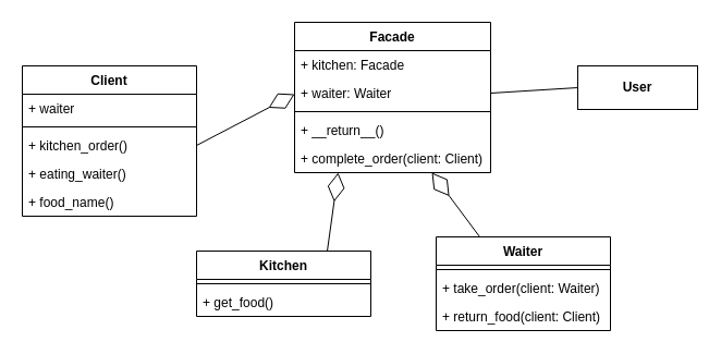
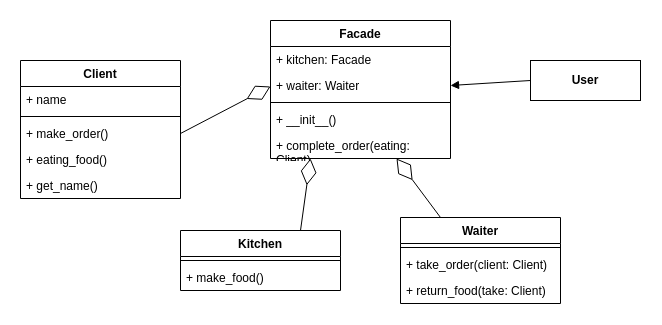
  <mxCell id="0" />
  <mxCell id="1" parent="0" />
  <mxCell id="2" value="Facade" style="swimlane;fontStyle=1;align=center;verticalAlign=top;childLayout=stackLayout;horizontal=1;startSize=26;horizontalStack=0;resizeParent=1;resizeParentMax=0;resizeLast=0;collapsible=1;marginBottom=0;whiteSpace=wrap;html=1;" parent="1" vertex="1"><mxGeometry x="270" y="20" width="180" height="138" as="geometry" /></mxCell>
  <mxCell id="3" value="+ kitchen: Facade" style="text;strokeColor=none;fillColor=none;align=left;verticalAlign=top;spacingLeft=4;spacingRight=4;overflow=hidden;rotatable=0;points=[[0,0.5],[1,0.5]];portConstraint=eastwest;whiteSpace=wrap;html=1;" parent="2" vertex="1"><mxGeometry y="26" width="180" height="26" as="geometry" /></mxCell>
  <mxCell id="4" value="+ waiter: Waiter" style="text;strokeColor=none;fillColor=none;align=left;verticalAlign=top;spacingLeft=4;spacingRight=4;overflow=hidden;rotatable=0;points=[[0,0.5],[1,0.5]];portConstraint=eastwest;whiteSpace=wrap;html=1;" parent="2" vertex="1"><mxGeometry y="52" width="180" height="26" as="geometry" /></mxCell>
  <mxCell id="5" value="" style="line;strokeWidth=1;fillColor=none;align=left;verticalAlign=middle;spacingTop=-1;spacingLeft=3;spacingRight=3;rotatable=0;labelPosition=right;points=[];portConstraint=eastwest;strokeColor=inherit;" parent="2" vertex="1"><mxGeometry y="78" width="180" height="8" as="geometry" /></mxCell>
- <mxCell id="6" value="+ __return__()" style="text;strokeColor=none;fillColor=none;align=left;verticalAlign=top;spacingLeft=4;spacingRight=4;overflow=hidden;rotatable=0;points=[[0,0.5],[1,0.5]];portConstraint=eastwest;whiteSpace=wrap;html=1;" parent="2" vertex="1"><mxGeometry y="86" width="180" height="26" as="geometry" /></mxCell>
- <mxCell id="7" value="+ complete_order(client: Client)" style="text;strokeColor=none;fillColor=none;align=left;verticalAlign=top;spacingLeft=4;spacingRight=4;overflow=hidden;rotatable=0;points=[[0,0.5],[1,0.5]];portConstraint=eastwest;whiteSpace=wrap;html=1;" parent="2" vertex="1"><mxGeometry y="112" width="180" height="26" as="geometry" /></mxCell>
+ <mxCell id="6" value="+ __init__()" style="text;strokeColor=none;fillColor=none;align=left;verticalAlign=top;spacingLeft=4;spacingRight=4;overflow=hidden;rotatable=0;points=[[0,0.5],[1,0.5]];portConstraint=eastwest;whiteSpace=wrap;html=1;" parent="2" vertex="1"><mxGeometry y="86" width="180" height="26" as="geometry" /></mxCell>
+ <mxCell id="7" value="+ complete_order(eating: Client)" style="text;strokeColor=none;fillColor=none;align=left;verticalAlign=top;spacingLeft=4;spacingRight=4;overflow=hidden;rotatable=0;points=[[0,0.5],[1,0.5]];portConstraint=eastwest;whiteSpace=wrap;html=1;" parent="2" vertex="1"><mxGeometry y="112" width="180" height="26" as="geometry" /></mxCell>
  <mxCell id="8" value="Client" style="swimlane;fontStyle=1;align=center;verticalAlign=top;childLayout=stackLayout;horizontal=1;startSize=26;horizontalStack=0;resizeParent=1;resizeParentMax=0;resizeLast=0;collapsible=1;marginBottom=0;whiteSpace=wrap;html=1;" parent="1" vertex="1"><mxGeometry x="20" y="60" width="160" height="138" as="geometry" /></mxCell>
- <mxCell id="9" value="+ waiter" style="text;strokeColor=none;fillColor=none;align=left;verticalAlign=top;spacingLeft=4;spacingRight=4;overflow=hidden;rotatable=0;points=[[0,0.5],[1,0.5]];portConstraint=eastwest;whiteSpace=wrap;html=1;" parent="8" vertex="1"><mxGeometry y="26" width="160" height="26" as="geometry" /></mxCell>
+ <mxCell id="9" value="+ name" style="text;strokeColor=none;fillColor=none;align=left;verticalAlign=top;spacingLeft=4;spacingRight=4;overflow=hidden;rotatable=0;points=[[0,0.5],[1,0.5]];portConstraint=eastwest;whiteSpace=wrap;html=1;" parent="8" vertex="1"><mxGeometry y="26" width="160" height="26" as="geometry" /></mxCell>
  <mxCell id="10" value="" style="line;strokeWidth=1;fillColor=none;align=left;verticalAlign=middle;spacingTop=-1;spacingLeft=3;spacingRight=3;rotatable=0;labelPosition=right;points=[];portConstraint=eastwest;strokeColor=inherit;" parent="8" vertex="1"><mxGeometry y="52" width="160" height="8" as="geometry" /></mxCell>
- <mxCell id="11" value="+ kitchen_order()" style="text;strokeColor=none;fillColor=none;align=left;verticalAlign=top;spacingLeft=4;spacingRight=4;overflow=hidden;rotatable=0;points=[[0,0.5],[1,0.5]];portConstraint=eastwest;whiteSpace=wrap;html=1;" parent="8" vertex="1"><mxGeometry y="60" width="160" height="26" as="geometry" /></mxCell>
- <mxCell id="12" value="+ eating_waiter()" style="text;strokeColor=none;fillColor=none;align=left;verticalAlign=top;spacingLeft=4;spacingRight=4;overflow=hidden;rotatable=0;points=[[0,0.5],[1,0.5]];portConstraint=eastwest;whiteSpace=wrap;html=1;" parent="8" vertex="1"><mxGeometry y="86" width="160" height="26" as="geometry" /></mxCell>
- <mxCell id="13" value="+ food_name()" style="text;strokeColor=none;fillColor=none;align=left;verticalAlign=top;spacingLeft=4;spacingRight=4;overflow=hidden;rotatable=0;points=[[0,0.5],[1,0.5]];portConstraint=eastwest;whiteSpace=wrap;html=1;" parent="8" vertex="1"><mxGeometry y="112" width="160" height="26" as="geometry" /></mxCell>
+ <mxCell id="11" value="+ make_order()" style="text;strokeColor=none;fillColor=none;align=left;verticalAlign=top;spacingLeft=4;spacingRight=4;overflow=hidden;rotatable=0;points=[[0,0.5],[1,0.5]];portConstraint=eastwest;whiteSpace=wrap;html=1;" parent="8" vertex="1"><mxGeometry y="60" width="160" height="26" as="geometry" /></mxCell>
+ <mxCell id="12" value="+ eating_food()" style="text;strokeColor=none;fillColor=none;align=left;verticalAlign=top;spacingLeft=4;spacingRight=4;overflow=hidden;rotatable=0;points=[[0,0.5],[1,0.5]];portConstraint=eastwest;whiteSpace=wrap;html=1;" parent="8" vertex="1"><mxGeometry y="86" width="160" height="26" as="geometry" /></mxCell>
+ <mxCell id="13" value="+ get_name()" style="text;strokeColor=none;fillColor=none;align=left;verticalAlign=top;spacingLeft=4;spacingRight=4;overflow=hidden;rotatable=0;points=[[0,0.5],[1,0.5]];portConstraint=eastwest;whiteSpace=wrap;html=1;" parent="8" vertex="1"><mxGeometry y="112" width="160" height="26" as="geometry" /></mxCell>
  <mxCell id="14" value="Kitchen" style="swimlane;fontStyle=1;align=center;verticalAlign=top;childLayout=stackLayout;horizontal=1;startSize=26;horizontalStack=0;resizeParent=1;resizeParentMax=0;resizeLast=0;collapsible=1;marginBottom=0;whiteSpace=wrap;html=1;" parent="1" vertex="1"><mxGeometry x="180" y="230" width="160" height="60" as="geometry" /></mxCell>
  <mxCell id="15" value="" style="line;strokeWidth=1;fillColor=none;align=left;verticalAlign=middle;spacingTop=-1;spacingLeft=3;spacingRight=3;rotatable=0;labelPosition=right;points=[];portConstraint=eastwest;strokeColor=inherit;" parent="14" vertex="1"><mxGeometry y="26" width="160" height="8" as="geometry" /></mxCell>
- <mxCell id="16" value="+ get_food()" style="text;strokeColor=none;fillColor=none;align=left;verticalAlign=top;spacingLeft=4;spacingRight=4;overflow=hidden;rotatable=0;points=[[0,0.5],[1,0.5]];portConstraint=eastwest;whiteSpace=wrap;html=1;" parent="14" vertex="1"><mxGeometry y="34" width="160" height="26" as="geometry" /></mxCell>
+ <mxCell id="16" value="+ make_food()" style="text;strokeColor=none;fillColor=none;align=left;verticalAlign=top;spacingLeft=4;spacingRight=4;overflow=hidden;rotatable=0;points=[[0,0.5],[1,0.5]];portConstraint=eastwest;whiteSpace=wrap;html=1;" parent="14" vertex="1"><mxGeometry y="34" width="160" height="26" as="geometry" /></mxCell>
  <mxCell id="17" value="Waiter" style="swimlane;fontStyle=1;align=center;verticalAlign=top;childLayout=stackLayout;horizontal=1;startSize=26;horizontalStack=0;resizeParent=1;resizeParentMax=0;resizeLast=0;collapsible=1;marginBottom=0;whiteSpace=wrap;html=1;" parent="1" vertex="1"><mxGeometry x="400" y="217" width="160" height="86" as="geometry" /></mxCell>
  <mxCell id="18" value="" style="line;strokeWidth=1;fillColor=none;align=left;verticalAlign=middle;spacingTop=-1;spacingLeft=3;spacingRight=3;rotatable=0;labelPosition=right;points=[];portConstraint=eastwest;strokeColor=inherit;" parent="17" vertex="1"><mxGeometry y="26" width="160" height="8" as="geometry" /></mxCell>
- <mxCell id="19" value="+ take_order(client: Waiter)" style="text;strokeColor=none;fillColor=none;align=left;verticalAlign=top;spacingLeft=4;spacingRight=4;overflow=hidden;rotatable=0;points=[[0,0.5],[1,0.5]];portConstraint=eastwest;whiteSpace=wrap;html=1;" parent="17" vertex="1"><mxGeometry y="34" width="160" height="26" as="geometry" /></mxCell>
- <mxCell id="20" value="+ return_food(client: Client)" style="text;strokeColor=none;fillColor=none;align=left;verticalAlign=top;spacingLeft=4;spacingRight=4;overflow=hidden;rotatable=0;points=[[0,0.5],[1,0.5]];portConstraint=eastwest;whiteSpace=wrap;html=1;" parent="17" vertex="1"><mxGeometry y="60" width="160" height="26" as="geometry" /></mxCell>
+ <mxCell id="19" value="+ take_order(client: Client)" style="text;strokeColor=none;fillColor=none;align=left;verticalAlign=top;spacingLeft=4;spacingRight=4;overflow=hidden;rotatable=0;points=[[0,0.5],[1,0.5]];portConstraint=eastwest;whiteSpace=wrap;html=1;" parent="17" vertex="1"><mxGeometry y="34" width="160" height="26" as="geometry" /></mxCell>
+ <mxCell id="20" value="+ return_food(take: Client)" style="text;strokeColor=none;fillColor=none;align=left;verticalAlign=top;spacingLeft=4;spacingRight=4;overflow=hidden;rotatable=0;points=[[0,0.5],[1,0.5]];portConstraint=eastwest;whiteSpace=wrap;html=1;" parent="17" vertex="1"><mxGeometry y="60" width="160" height="26" as="geometry" /></mxCell>
  <mxCell id="21" value="" style="endArrow=diamondThin;endFill=0;endSize=24;html=1;rounded=0;entryX=0.75;entryY=0;entryDx=0;entryDy=0;exitX=0.75;exitY=0;exitDx=0;exitDy=0;" parent="1" source="14" edge="1"><mxGeometry width="160" relative="1" as="geometry"><mxPoint x="320" y="228.86" as="sourcePoint" /><mxPoint x="310" y="158" as="targetPoint" /></mxGeometry></mxCell>
  <mxCell id="22" value="" style="endArrow=diamondThin;endFill=0;endSize=24;html=1;rounded=0;entryX=0.75;entryY=0;entryDx=0;entryDy=0;exitX=0.25;exitY=0;exitDx=0;exitDy=0;" parent="1" source="17" edge="1"><mxGeometry width="160" relative="1" as="geometry"><mxPoint x="370" y="230" as="sourcePoint" /><mxPoint x="396" y="158" as="targetPoint" /></mxGeometry></mxCell>
  <mxCell id="23" value="" style="endArrow=diamondThin;endFill=0;endSize=24;html=1;rounded=0;entryX=0.75;entryY=0;entryDx=0;entryDy=0;exitX=1;exitY=0.5;exitDx=0;exitDy=0;" parent="1" source="11" edge="1"><mxGeometry width="160" relative="1" as="geometry"><mxPoint x="244" y="158" as="sourcePoint" /><mxPoint x="270" y="86" as="targetPoint" /></mxGeometry></mxCell>
  <mxCell id="24" value="&lt;b&gt;User&lt;/b&gt;" style="html=1;whiteSpace=wrap;" parent="1" vertex="1"><mxGeometry x="530" y="60" width="110" height="40" as="geometry" /></mxCell>
- <mxCell id="25" value="" style="html=1;verticalAlign=bottom;endArrow=none;curved=0;rounded=0;entryX=1;entryY=0.5;entryDx=0;entryDy=0;exitX=0;exitY=0.5;exitDx=0;exitDy=0;" parent="1" source="24" target="4" edge="1"><mxGeometry width="80" relative="1" as="geometry"><mxPoint x="500" y="20" as="sourcePoint" /><mxPoint x="530" y="74.66" as="targetPoint" /></mxGeometry></mxCell>
+ <mxCell id="25" value="" style="html=1;verticalAlign=bottom;endArrow=block;curved=0;rounded=0;entryX=1;entryY=0.5;entryDx=0;entryDy=0;exitX=0;exitY=0.5;exitDx=0;exitDy=0;" parent="1" source="24" target="4" edge="1"><mxGeometry width="80" relative="1" as="geometry"><mxPoint x="500" y="20" as="sourcePoint" /><mxPoint x="530" y="74.66" as="targetPoint" /></mxGeometry></mxCell>
